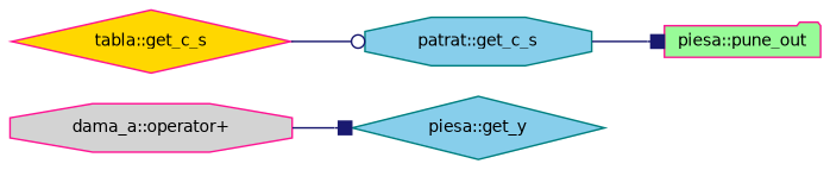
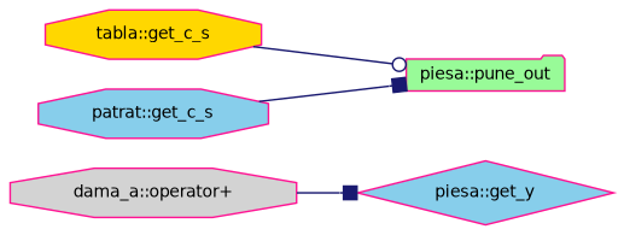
  digraph {
    rankdir=LR
    node [color=deeppink fillcolor=skyblue fontname=Helvetica fontsize=10 shape=octagon style=filled]
    edge [arrowhead=box color=midnightblue fontname=Helvetica fontsize=10 labelfontname=Helvetica labelfontsize=10 style=solid]
    n1 [fillcolor=lightgrey fontcolor=black height=0.2 label="dama_a::operator+" width=0.4]
-   n2 [color=teal height=0.2 label="piesa::get_y" shape=diamond width=0.4]
+   n2 [height=0.2 label="piesa::get_y" shape=diamond width=0.4]
    n3 [fillcolor=palegreen height=0.2 label="piesa::pune_out" shape=folder width=0.4]
-   n4 [fillcolor=gold height=0.2 label="tabla::get_c_s" shape=diamond width=0.4]
-   n5 [color=teal height=0.2 label="patrat::get_c_s" width=0.4]
+   n4 [fillcolor=gold height=0.2 label="tabla::get_c_s" width=0.4]
+   n5 [height=0.2 label="patrat::get_c_s" width=0.4]
    n1 -> n2
-   n4 -> n5 [arrowhead=odot]
+   n4 -> n3 [arrowhead=odot]
    n5 -> n3
  }
